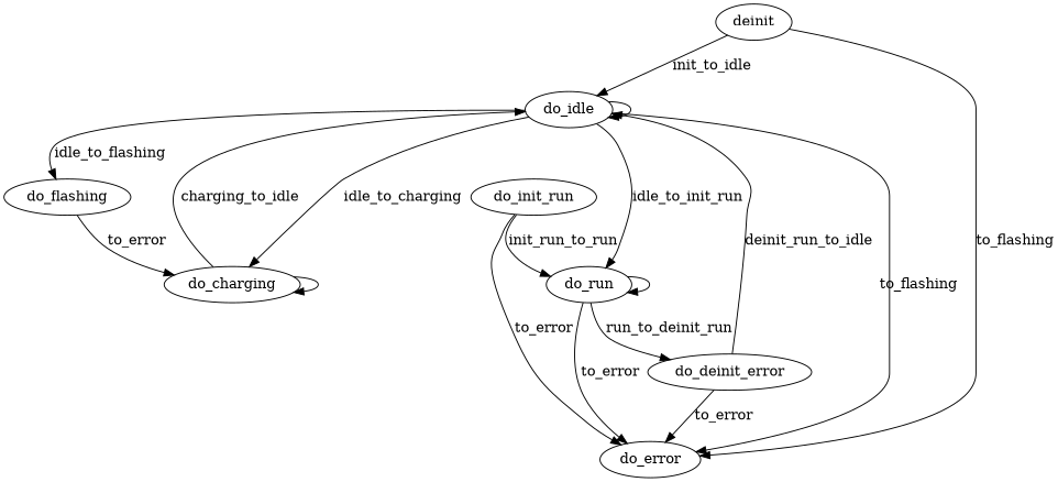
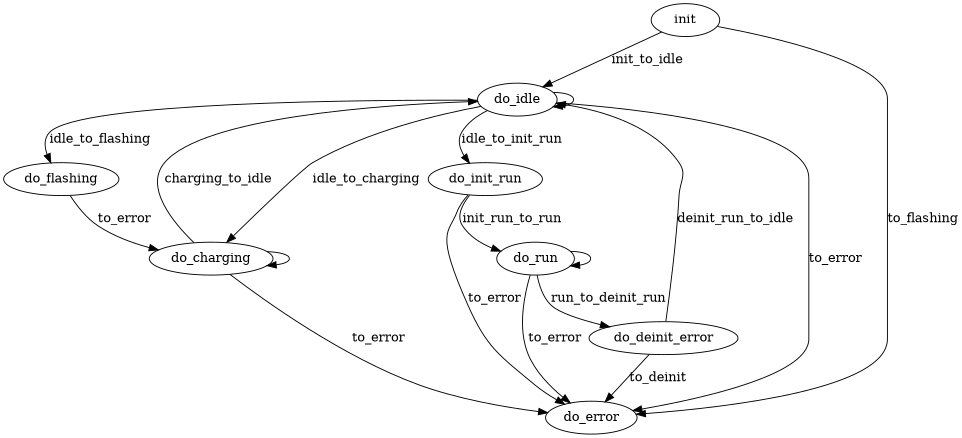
  digraph {
    n1 [label=do_idle]
    n2 [label=do_error]
    n3 [label=do_init_run]
    n4 [label=do_flashing]
    n5 [label=do_charging]
-   init [label=deinit]
+   init
    n7 [label=do_run]
    n8 [label=do_deinit_error]
    n1 -> n1
-   n1 -> n2 [label=to_flashing]
-   n1 -> n7 [label=idle_to_init_run]
+   n1 -> n2 [label=to_error]
+   n1 -> n3 [label=idle_to_init_run]
    n1 -> n4 [label=idle_to_flashing]
    n1 -> n5 [label=idle_to_charging]
    n3 -> n2 [label=to_error]
    n3 -> n7 [label=init_run_to_run]
    n4 -> n5 [label=to_error]
    n5 -> n1 [label=charging_to_idle]
+   n5 -> n2 [label=to_error]
    n5 -> n5
    init -> n1 [label=init_to_idle]
    init -> n2 [label=to_flashing]
    n7 -> n2 [label=to_error]
    n7 -> n7
    n7 -> n8 [label=run_to_deinit_run]
    n8 -> n1 [label=deinit_run_to_idle]
-   n8 -> n2 [label=to_error]
+   n8 -> n2 [label=to_deinit]
  }
